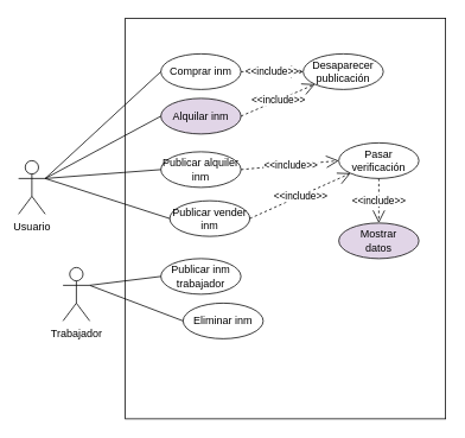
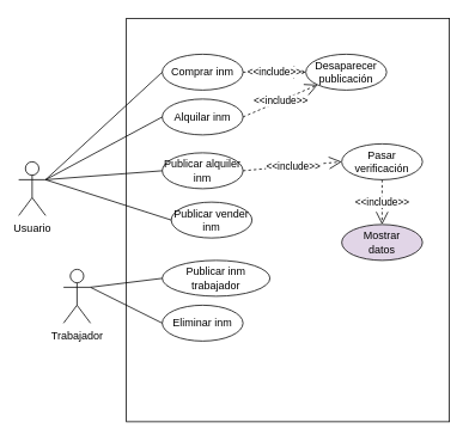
  <mxCell id="0" />
  <mxCell id="1" parent="0" />
  <mxCell id="2" value="" style="rounded=0;whiteSpace=wrap;html=1;fillColor=none;" vertex="1" parent="1"><mxGeometry x="140" y="20" width="360" height="450" as="geometry" /></mxCell>
  <mxCell id="3" value="Trabajador" style="shape=umlActor;verticalLabelPosition=bottom;verticalAlign=top;html=1;outlineConnect=0;" vertex="1" parent="1"><mxGeometry x="70" y="300" width="30" height="60" as="geometry" /></mxCell>
  <mxCell id="4" value="Usuario" style="shape=umlActor;verticalLabelPosition=bottom;verticalAlign=top;html=1;outlineConnect=0;" vertex="1" parent="1"><mxGeometry x="20" y="180" width="30" height="60" as="geometry" /></mxCell>
- <mxCell id="5" value="Publicar inm&lt;br&gt;trabajador" style="ellipse;whiteSpace=wrap;html=1;" vertex="1" parent="1"><mxGeometry x="180" y="290" width="90" height="40" as="geometry" /></mxCell>
- <mxCell id="6" value="Eliminar inm" style="ellipse;whiteSpace=wrap;html=1;" vertex="1" parent="1"><mxGeometry x="205" y="340" width="90" height="40" as="geometry" /></mxCell>
+ <mxCell id="5" value="Publicar inm&lt;br&gt;trabajador" style="ellipse;whiteSpace=wrap;html=1;" vertex="1" parent="1"><mxGeometry x="180" y="290" width="120" height="40" as="geometry" /></mxCell>
+ <mxCell id="6" value="Eliminar inm" style="ellipse;whiteSpace=wrap;html=1;" vertex="1" parent="1"><mxGeometry x="180" y="340" width="90" height="40" as="geometry" /></mxCell>
  <mxCell id="7" value="Publicar vender inm" style="ellipse;whiteSpace=wrap;html=1;" vertex="1" parent="1"><mxGeometry x="190" y="225" width="90" height="40" as="geometry" /></mxCell>
  <mxCell id="8" value="" style="endArrow=none;html=1;rounded=0;entryX=1;entryY=0.333;entryDx=0;entryDy=0;entryPerimeter=0;exitX=0;exitY=0.5;exitDx=0;exitDy=0;" edge="1" parent="1" source="5" target="3"><mxGeometry width="50" height="50" relative="1" as="geometry"><mxPoint x="230" y="350" as="sourcePoint" /><mxPoint x="280" y="300" as="targetPoint" /></mxGeometry></mxCell>
  <mxCell id="9" value="" style="endArrow=none;html=1;rounded=0;exitX=0;exitY=0.5;exitDx=0;exitDy=0;" edge="1" parent="1" source="6"><mxGeometry width="50" height="50" relative="1" as="geometry"><mxPoint x="190" y="320" as="sourcePoint" /><mxPoint x="100" y="320" as="targetPoint" /></mxGeometry></mxCell>
  <mxCell id="10" value="Publicar alquiler inm" style="ellipse;whiteSpace=wrap;html=1;" vertex="1" parent="1"><mxGeometry x="180" y="170" width="90" height="40" as="geometry" /></mxCell>
  <mxCell id="11" value="" style="endArrow=none;html=1;rounded=0;exitX=0;exitY=0.5;exitDx=0;exitDy=0;" edge="1" parent="1" source="10"><mxGeometry width="50" height="50" relative="1" as="geometry"><mxPoint x="190" y="250" as="sourcePoint" /><mxPoint x="50" y="200" as="targetPoint" /></mxGeometry></mxCell>
  <mxCell id="12" value="Pasar verificación" style="ellipse;whiteSpace=wrap;html=1;" vertex="1" parent="1"><mxGeometry x="380" y="160" width="90" height="40" as="geometry" /></mxCell>
  <mxCell id="13" value="&amp;lt;&amp;lt;include&amp;gt;&amp;gt;" style="endArrow=open;endSize=12;dashed=1;html=1;rounded=0;exitX=1;exitY=0.5;exitDx=0;exitDy=0;entryX=0;entryY=0.5;entryDx=0;entryDy=0;" edge="1" parent="1" source="10" target="12"><mxGeometry x="0.005" width="160" relative="1" as="geometry"><mxPoint x="170" y="330" as="sourcePoint" /><mxPoint x="330" y="330" as="targetPoint" /><mxPoint as="offset" /></mxGeometry></mxCell>
  <mxCell id="14" value="Comprar inm" style="ellipse;whiteSpace=wrap;html=1;" vertex="1" parent="1"><mxGeometry x="180" y="60" width="90" height="40" as="geometry" /></mxCell>
- <mxCell id="15" value="Alquilar inm" style="ellipse;whiteSpace=wrap;html=1;fillColor=#e1d5e7;" vertex="1" parent="1"><mxGeometry x="180" y="110" width="90" height="40" as="geometry" /></mxCell>
+ <mxCell id="15" value="Alquilar inm" style="ellipse;whiteSpace=wrap;html=1;" vertex="1" parent="1"><mxGeometry x="180" y="110" width="90" height="40" as="geometry" /></mxCell>
  <mxCell id="16" value="" style="endArrow=none;html=1;rounded=0;exitX=0;exitY=0.5;exitDx=0;exitDy=0;" edge="1" parent="1" source="15"><mxGeometry width="50" height="50" relative="1" as="geometry"><mxPoint x="190" y="200" as="sourcePoint" /><mxPoint x="50" y="200" as="targetPoint" /></mxGeometry></mxCell>
  <mxCell id="17" value="" style="endArrow=none;html=1;rounded=0;exitX=0;exitY=0.5;exitDx=0;exitDy=0;" edge="1" parent="1" source="14"><mxGeometry width="50" height="50" relative="1" as="geometry"><mxPoint x="200" y="210" as="sourcePoint" /><mxPoint x="50" y="200" as="targetPoint" /></mxGeometry></mxCell>
- <mxCell id="18" value="&amp;lt;&amp;lt;include&amp;gt;&amp;gt;" style="endArrow=open;endSize=12;dashed=1;html=1;rounded=0;exitX=1;exitY=0.5;exitDx=0;exitDy=0;entryX=0;entryY=1;entryDx=0;entryDy=0;" edge="1" parent="1" source="7" target="12"><mxGeometry x="0.005" width="160" relative="1" as="geometry"><mxPoint x="280" y="200" as="sourcePoint" /><mxPoint x="360" y="170" as="targetPoint" /><mxPoint as="offset" /></mxGeometry></mxCell>
  <mxCell id="19" value="" style="endArrow=none;html=1;rounded=0;exitX=0;exitY=0.5;exitDx=0;exitDy=0;" edge="1" parent="1" source="7"><mxGeometry width="50" height="50" relative="1" as="geometry"><mxPoint x="190" y="200" as="sourcePoint" /><mxPoint x="50" y="200" as="targetPoint" /></mxGeometry></mxCell>
  <mxCell id="20" value="Mostrar&lt;br&gt;datos" style="ellipse;whiteSpace=wrap;html=1;fillColor=#e1d5e7;" vertex="1" parent="1"><mxGeometry x="380" y="250" width="90" height="40" as="geometry" /></mxCell>
  <mxCell id="21" value="&amp;lt;&amp;lt;include&amp;gt;&amp;gt;" style="endArrow=open;endSize=12;dashed=1;html=1;rounded=0;exitX=0.5;exitY=1;exitDx=0;exitDy=0;entryX=0.5;entryY=0;entryDx=0;entryDy=0;" edge="1" parent="1" source="12" target="20"><mxGeometry x="0.005" width="160" relative="1" as="geometry"><mxPoint x="290" y="255" as="sourcePoint" /><mxPoint x="383" y="174" as="targetPoint" /><mxPoint as="offset" /></mxGeometry></mxCell>
  <mxCell id="22" value="Desaparecer publicación" style="ellipse;whiteSpace=wrap;html=1;" vertex="1" parent="1"><mxGeometry x="340" y="60" width="90" height="40" as="geometry" /></mxCell>
  <mxCell id="23" value="&amp;lt;&amp;lt;include&amp;gt;&amp;gt;" style="endArrow=open;endSize=12;dashed=1;html=1;rounded=0;exitX=1;exitY=0.5;exitDx=0;exitDy=0;entryX=0;entryY=1;entryDx=0;entryDy=0;" edge="1" parent="1" source="15" target="22"><mxGeometry x="0.005" width="160" relative="1" as="geometry"><mxPoint x="290" y="255" as="sourcePoint" /><mxPoint x="383" y="174" as="targetPoint" /><mxPoint as="offset" /></mxGeometry></mxCell>
  <mxCell id="24" value="&amp;lt;&amp;lt;include&amp;gt;&amp;gt;" style="endArrow=open;endSize=12;dashed=1;html=1;rounded=0;exitX=1;exitY=0.5;exitDx=0;exitDy=0;entryX=0;entryY=0.5;entryDx=0;entryDy=0;" edge="1" parent="1" source="14" target="22"><mxGeometry x="0.005" width="160" relative="1" as="geometry"><mxPoint x="280" y="140" as="sourcePoint" /><mxPoint x="363" y="104" as="targetPoint" /><mxPoint as="offset" /></mxGeometry></mxCell>
